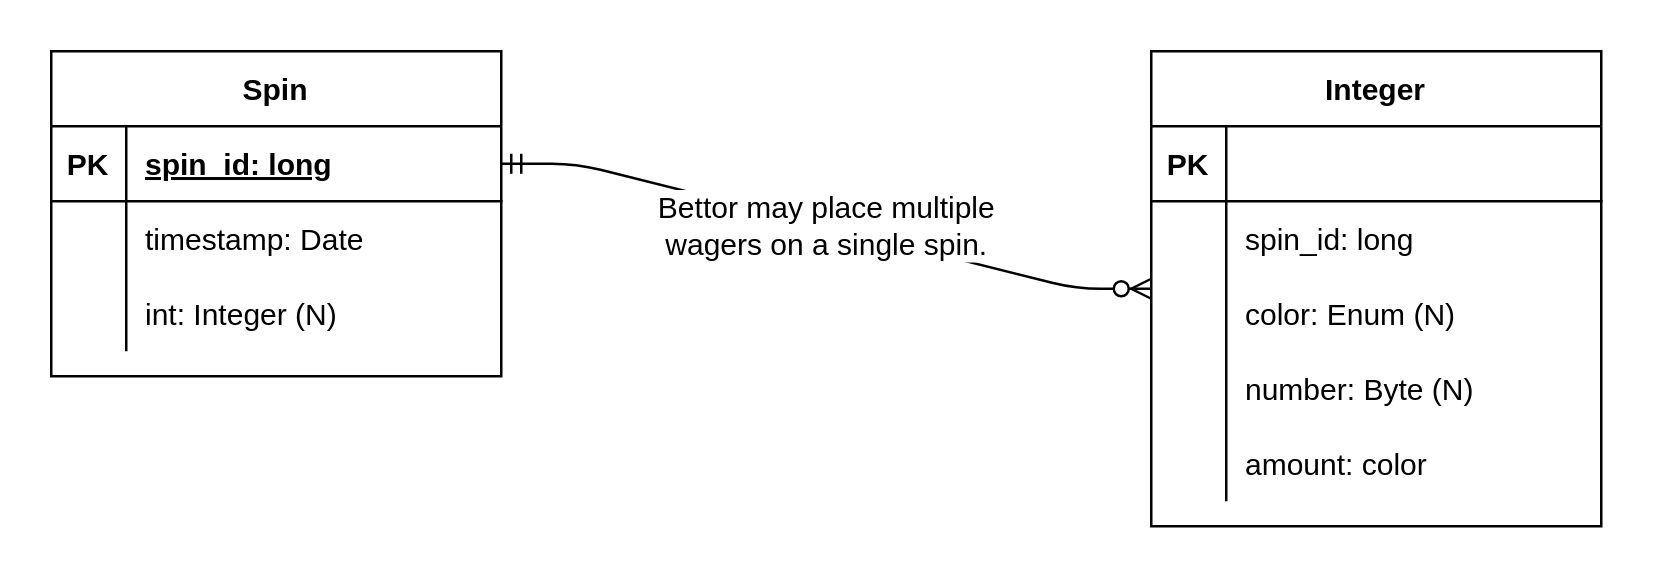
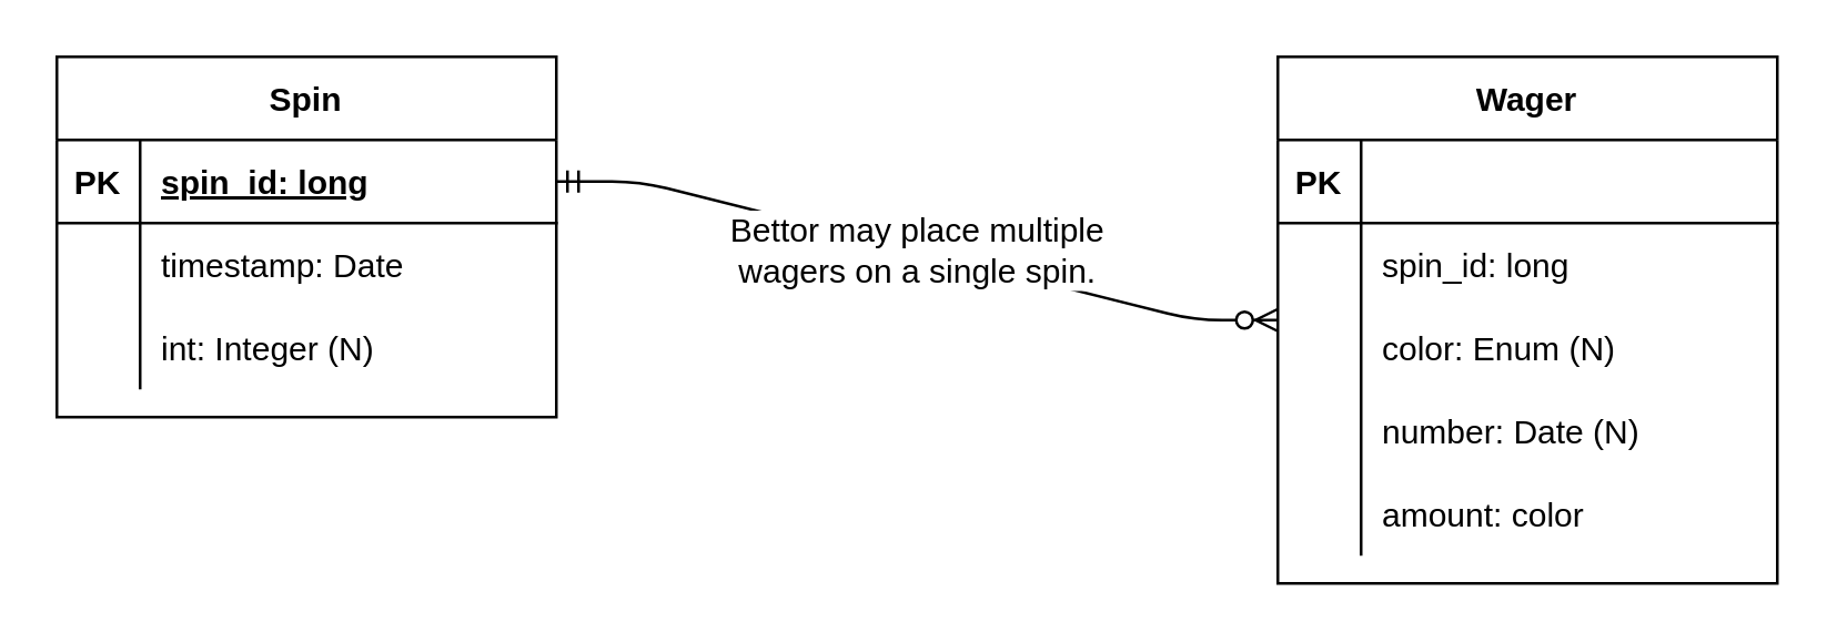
  <mxCell id="0" />
  <mxCell id="1" parent="0" />
  <mxCell id="2" value="Spin" style="shape=table;startSize=30;container=1;collapsible=1;childLayout=tableLayout;fixedRows=1;rowLines=0;fontStyle=1;align=center;resizeLast=1;" vertex="1" parent="1"><mxGeometry x="20" y="20" width="180" height="130" as="geometry" /></mxCell>
  <mxCell id="3" value="" style="shape=partialRectangle;collapsible=0;dropTarget=0;pointerEvents=0;fillColor=none;top=0;left=0;bottom=1;right=0;points=[[0,0.5],[1,0.5]];portConstraint=eastwest;" vertex="1" parent="2"><mxGeometry y="30" width="180" height="30" as="geometry" /></mxCell>
  <mxCell id="4" value="PK" style="shape=partialRectangle;connectable=0;fillColor=none;top=0;left=0;bottom=0;right=0;fontStyle=1;overflow=hidden;" vertex="1" parent="3"><mxGeometry width="30" height="30" as="geometry" /></mxCell>
  <mxCell id="5" value="spin_id: long" style="shape=partialRectangle;connectable=0;fillColor=none;top=0;left=0;bottom=0;right=0;align=left;spacingLeft=6;fontStyle=5;overflow=hidden;" vertex="1" parent="3"><mxGeometry x="30" width="150" height="30" as="geometry" /></mxCell>
  <mxCell id="6" value="" style="shape=partialRectangle;collapsible=0;dropTarget=0;pointerEvents=0;fillColor=none;top=0;left=0;bottom=0;right=0;points=[[0,0.5],[1,0.5]];portConstraint=eastwest;" vertex="1" parent="2"><mxGeometry y="60" width="180" height="30" as="geometry" /></mxCell>
  <mxCell id="7" value="" style="shape=partialRectangle;connectable=0;fillColor=none;top=0;left=0;bottom=0;right=0;editable=1;overflow=hidden;" vertex="1" parent="6"><mxGeometry width="30" height="30" as="geometry" /></mxCell>
  <mxCell id="8" value="timestamp: Date" style="shape=partialRectangle;connectable=0;fillColor=none;top=0;left=0;bottom=0;right=0;align=left;spacingLeft=6;overflow=hidden;" vertex="1" parent="6"><mxGeometry x="30" width="150" height="30" as="geometry" /></mxCell>
  <mxCell id="9" value="" style="shape=partialRectangle;collapsible=0;dropTarget=0;pointerEvents=0;fillColor=none;top=0;left=0;bottom=0;right=0;points=[[0,0.5],[1,0.5]];portConstraint=eastwest;" vertex="1" parent="2"><mxGeometry y="90" width="180" height="30" as="geometry" /></mxCell>
  <mxCell id="10" value="" style="shape=partialRectangle;connectable=0;fillColor=none;top=0;left=0;bottom=0;right=0;editable=1;overflow=hidden;" vertex="1" parent="9"><mxGeometry width="30" height="30" as="geometry" /></mxCell>
  <mxCell id="11" value="int: Integer (N)" style="shape=partialRectangle;connectable=0;fillColor=none;top=0;left=0;bottom=0;right=0;align=left;spacingLeft=6;overflow=hidden;fontStyle=0" vertex="1" parent="9"><mxGeometry x="30" width="150" height="30" as="geometry" /></mxCell>
- <mxCell id="12" value="Integer" style="shape=table;startSize=30;container=1;collapsible=1;childLayout=tableLayout;fixedRows=1;rowLines=0;fontStyle=1;align=center;resizeLast=1;" vertex="1" parent="1"><mxGeometry x="460" y="20" width="180" height="190" as="geometry" /></mxCell>
+ <mxCell id="12" value="Wager" style="shape=table;startSize=30;container=1;collapsible=1;childLayout=tableLayout;fixedRows=1;rowLines=0;fontStyle=1;align=center;resizeLast=1;" vertex="1" parent="1"><mxGeometry x="460" y="20" width="180" height="190" as="geometry" /></mxCell>
  <mxCell id="13" value="" style="shape=partialRectangle;collapsible=0;dropTarget=0;pointerEvents=0;fillColor=none;top=0;left=0;bottom=1;right=0;points=[[0,0.5],[1,0.5]];portConstraint=eastwest;" vertex="1" parent="12"><mxGeometry y="30" width="180" height="30" as="geometry" /></mxCell>
  <mxCell id="14" value="PK" style="shape=partialRectangle;connectable=0;fillColor=none;top=0;left=0;bottom=0;right=0;fontStyle=1;overflow=hidden;" vertex="1" parent="13"><mxGeometry width="30" height="30" as="geometry" /></mxCell>
  <mxCell id="15" value="" style="shape=partialRectangle;collapsible=0;dropTarget=0;pointerEvents=0;fillColor=none;top=0;left=0;bottom=0;right=0;points=[[0,0.5],[1,0.5]];portConstraint=eastwest;" vertex="1" parent="12"><mxGeometry y="60" width="180" height="30" as="geometry" /></mxCell>
  <mxCell id="16" value="spin_id: long" style="shape=partialRectangle;connectable=0;fillColor=none;top=0;left=0;bottom=0;right=0;align=left;spacingLeft=6;overflow=hidden;" vertex="1" parent="15"><mxGeometry x="30" width="150" height="30" as="geometry" /></mxCell>
  <mxCell id="17" value="" style="shape=partialRectangle;collapsible=0;dropTarget=0;pointerEvents=0;fillColor=none;top=0;left=0;bottom=0;right=0;points=[[0,0.5],[1,0.5]];portConstraint=eastwest;" vertex="1" parent="12"><mxGeometry y="90" width="180" height="30" as="geometry" /></mxCell>
  <mxCell id="18" value="" style="shape=partialRectangle;connectable=0;fillColor=none;top=0;left=0;bottom=0;right=0;editable=1;overflow=hidden;" vertex="1" parent="17"><mxGeometry width="30" height="30" as="geometry" /></mxCell>
  <mxCell id="19" value="color: Enum (N)" style="shape=partialRectangle;connectable=0;fillColor=none;top=0;left=0;bottom=0;right=0;align=left;spacingLeft=6;overflow=hidden;" vertex="1" parent="17"><mxGeometry x="30" width="150" height="30" as="geometry" /></mxCell>
  <mxCell id="20" value="" style="shape=partialRectangle;collapsible=0;dropTarget=0;pointerEvents=0;fillColor=none;top=0;left=0;bottom=0;right=0;points=[[0,0.5],[1,0.5]];portConstraint=eastwest;" vertex="1" parent="12"><mxGeometry y="120" width="180" height="30" as="geometry" /></mxCell>
  <mxCell id="21" value="" style="shape=partialRectangle;connectable=0;fillColor=none;top=0;left=0;bottom=0;right=0;editable=1;overflow=hidden;" vertex="1" parent="20"><mxGeometry width="30" height="30" as="geometry" /></mxCell>
- <mxCell id="22" value="number: Byte (N)" style="shape=partialRectangle;connectable=0;fillColor=none;top=0;left=0;bottom=0;right=0;align=left;spacingLeft=6;overflow=hidden;" vertex="1" parent="20"><mxGeometry x="30" width="150" height="30" as="geometry" /></mxCell>
+ <mxCell id="22" value="number: Date (N)" style="shape=partialRectangle;connectable=0;fillColor=none;top=0;left=0;bottom=0;right=0;align=left;spacingLeft=6;overflow=hidden;" vertex="1" parent="20"><mxGeometry x="30" width="150" height="30" as="geometry" /></mxCell>
  <mxCell id="23" value="" style="shape=partialRectangle;collapsible=0;dropTarget=0;pointerEvents=0;fillColor=none;top=0;left=0;bottom=0;right=0;points=[[0,0.5],[1,0.5]];portConstraint=eastwest;" vertex="1" parent="12"><mxGeometry y="150" width="180" height="30" as="geometry" /></mxCell>
  <mxCell id="24" value="" style="shape=partialRectangle;connectable=0;fillColor=none;top=0;left=0;bottom=0;right=0;editable=1;overflow=hidden;" vertex="1" parent="23"><mxGeometry width="30" height="30" as="geometry" /></mxCell>
  <mxCell id="25" value="amount: color" style="shape=partialRectangle;connectable=0;fillColor=none;top=0;left=0;bottom=0;right=0;align=left;spacingLeft=6;overflow=hidden;" vertex="1" parent="23"><mxGeometry x="30" width="150" height="30" as="geometry" /></mxCell>
  <mxCell id="26" value="Bettor may place multiple&lt;br&gt;wagers on a single spin." style="edgeStyle=entityRelationEdgeStyle;fontSize=12;html=1;endArrow=ERzeroToMany;startArrow=ERmandOne;entryX=0;entryY=0.5;entryDx=0;entryDy=0;exitX=1;exitY=0.5;exitDx=0;exitDy=0;" edge="1" parent="1" source="3" target="12"><mxGeometry width="100" height="100" relative="1" as="geometry"><mxPoint x="270" y="220" as="sourcePoint" /><mxPoint x="370" y="120" as="targetPoint" /></mxGeometry></mxCell>
